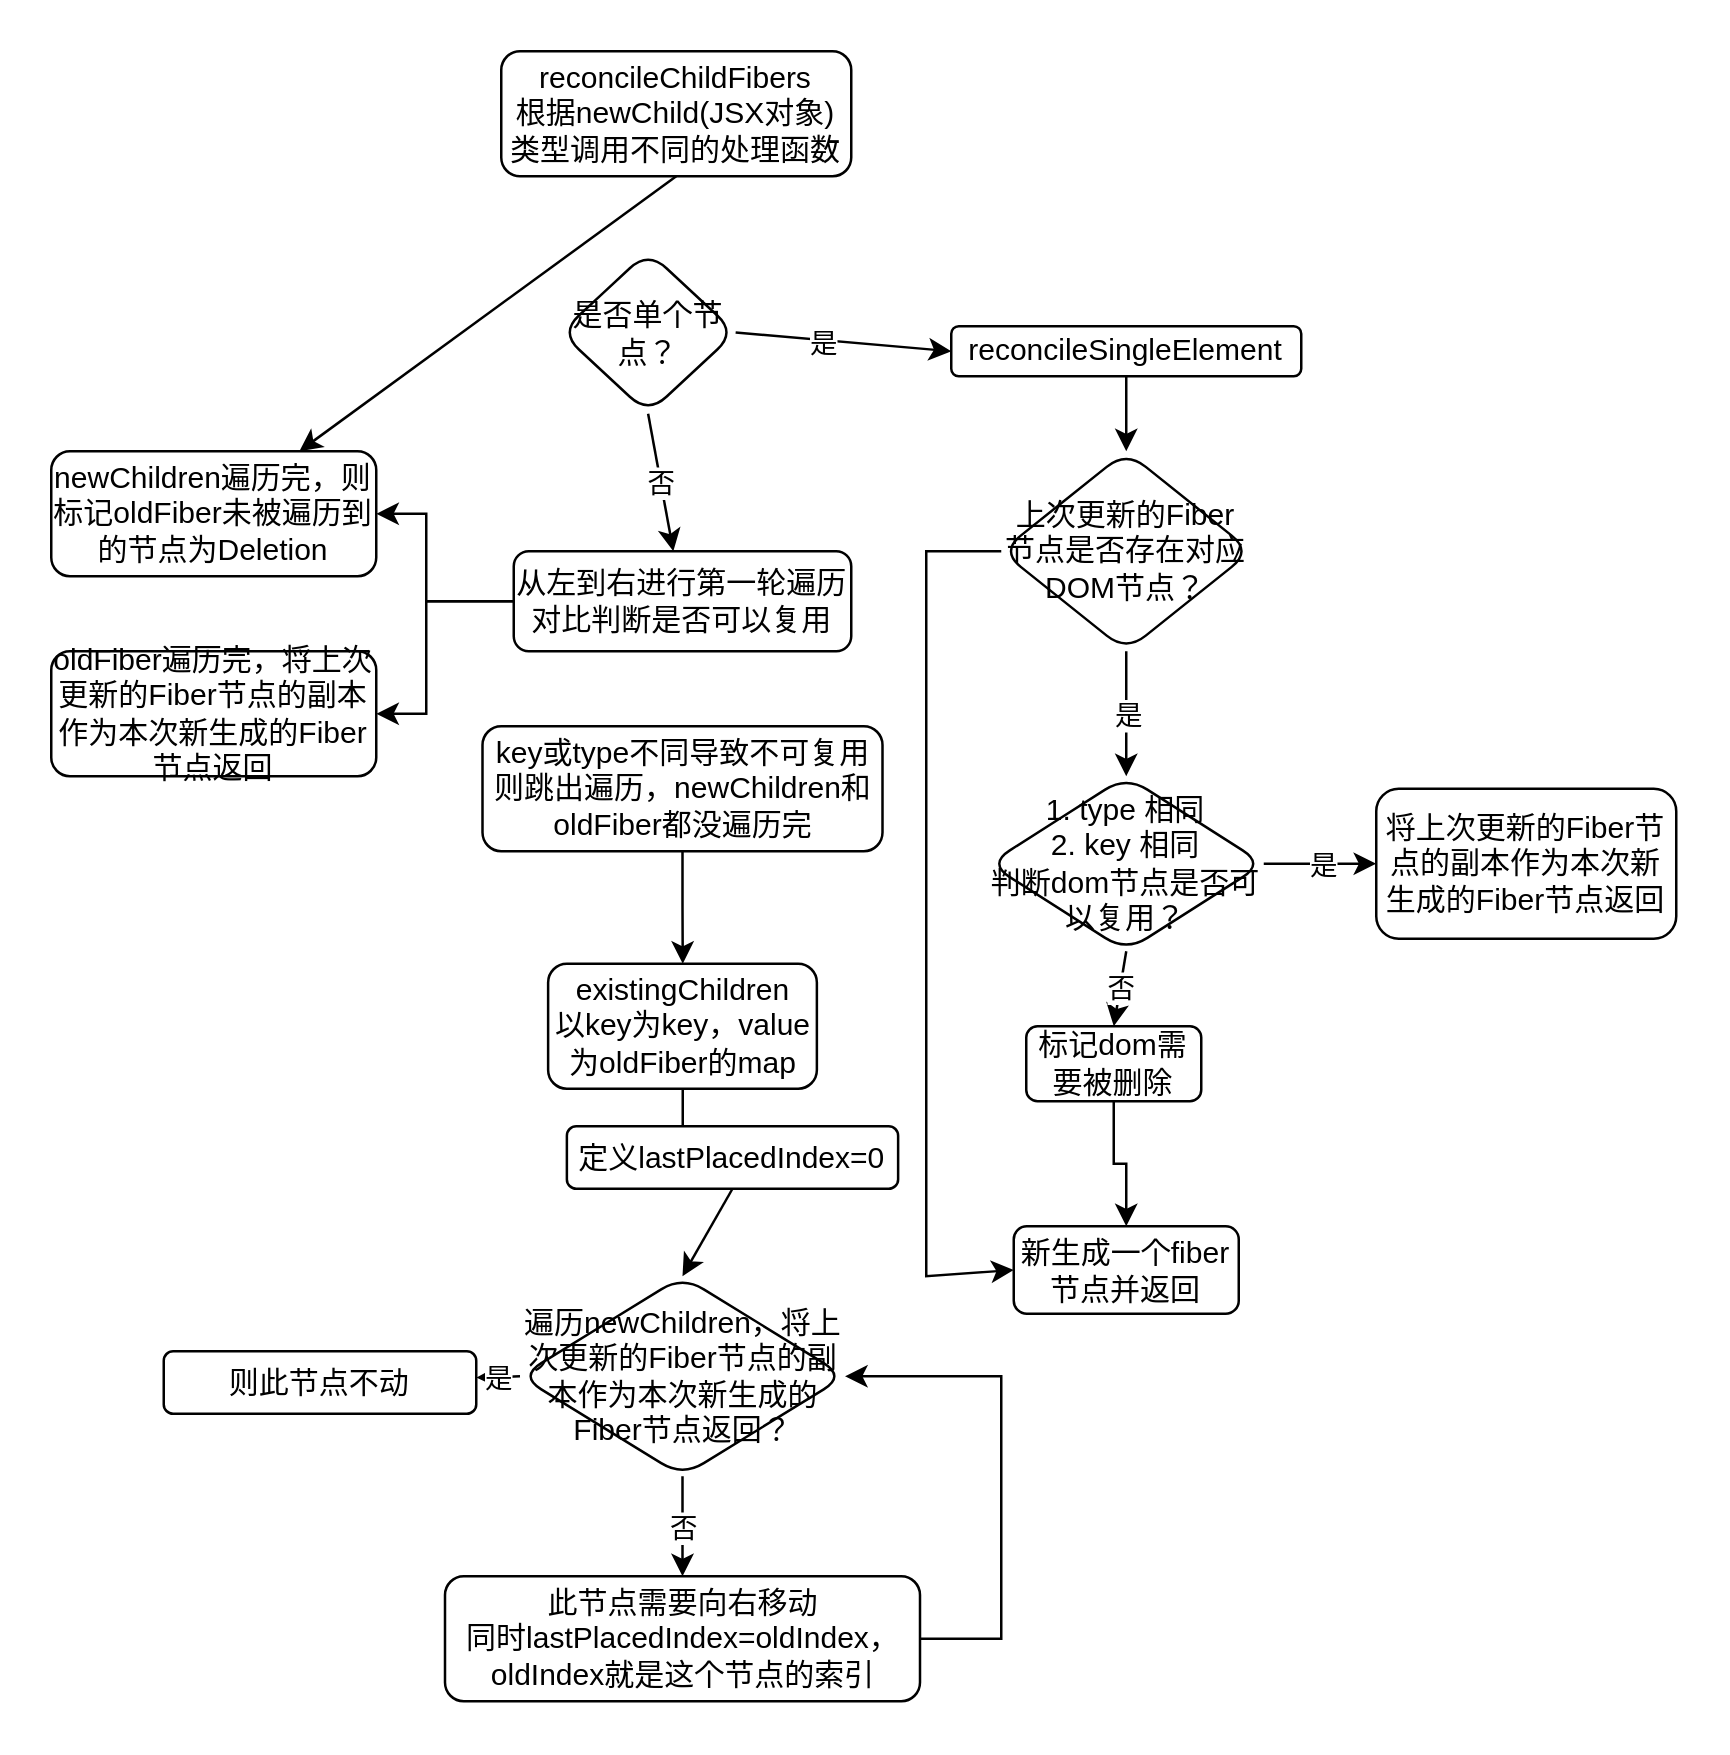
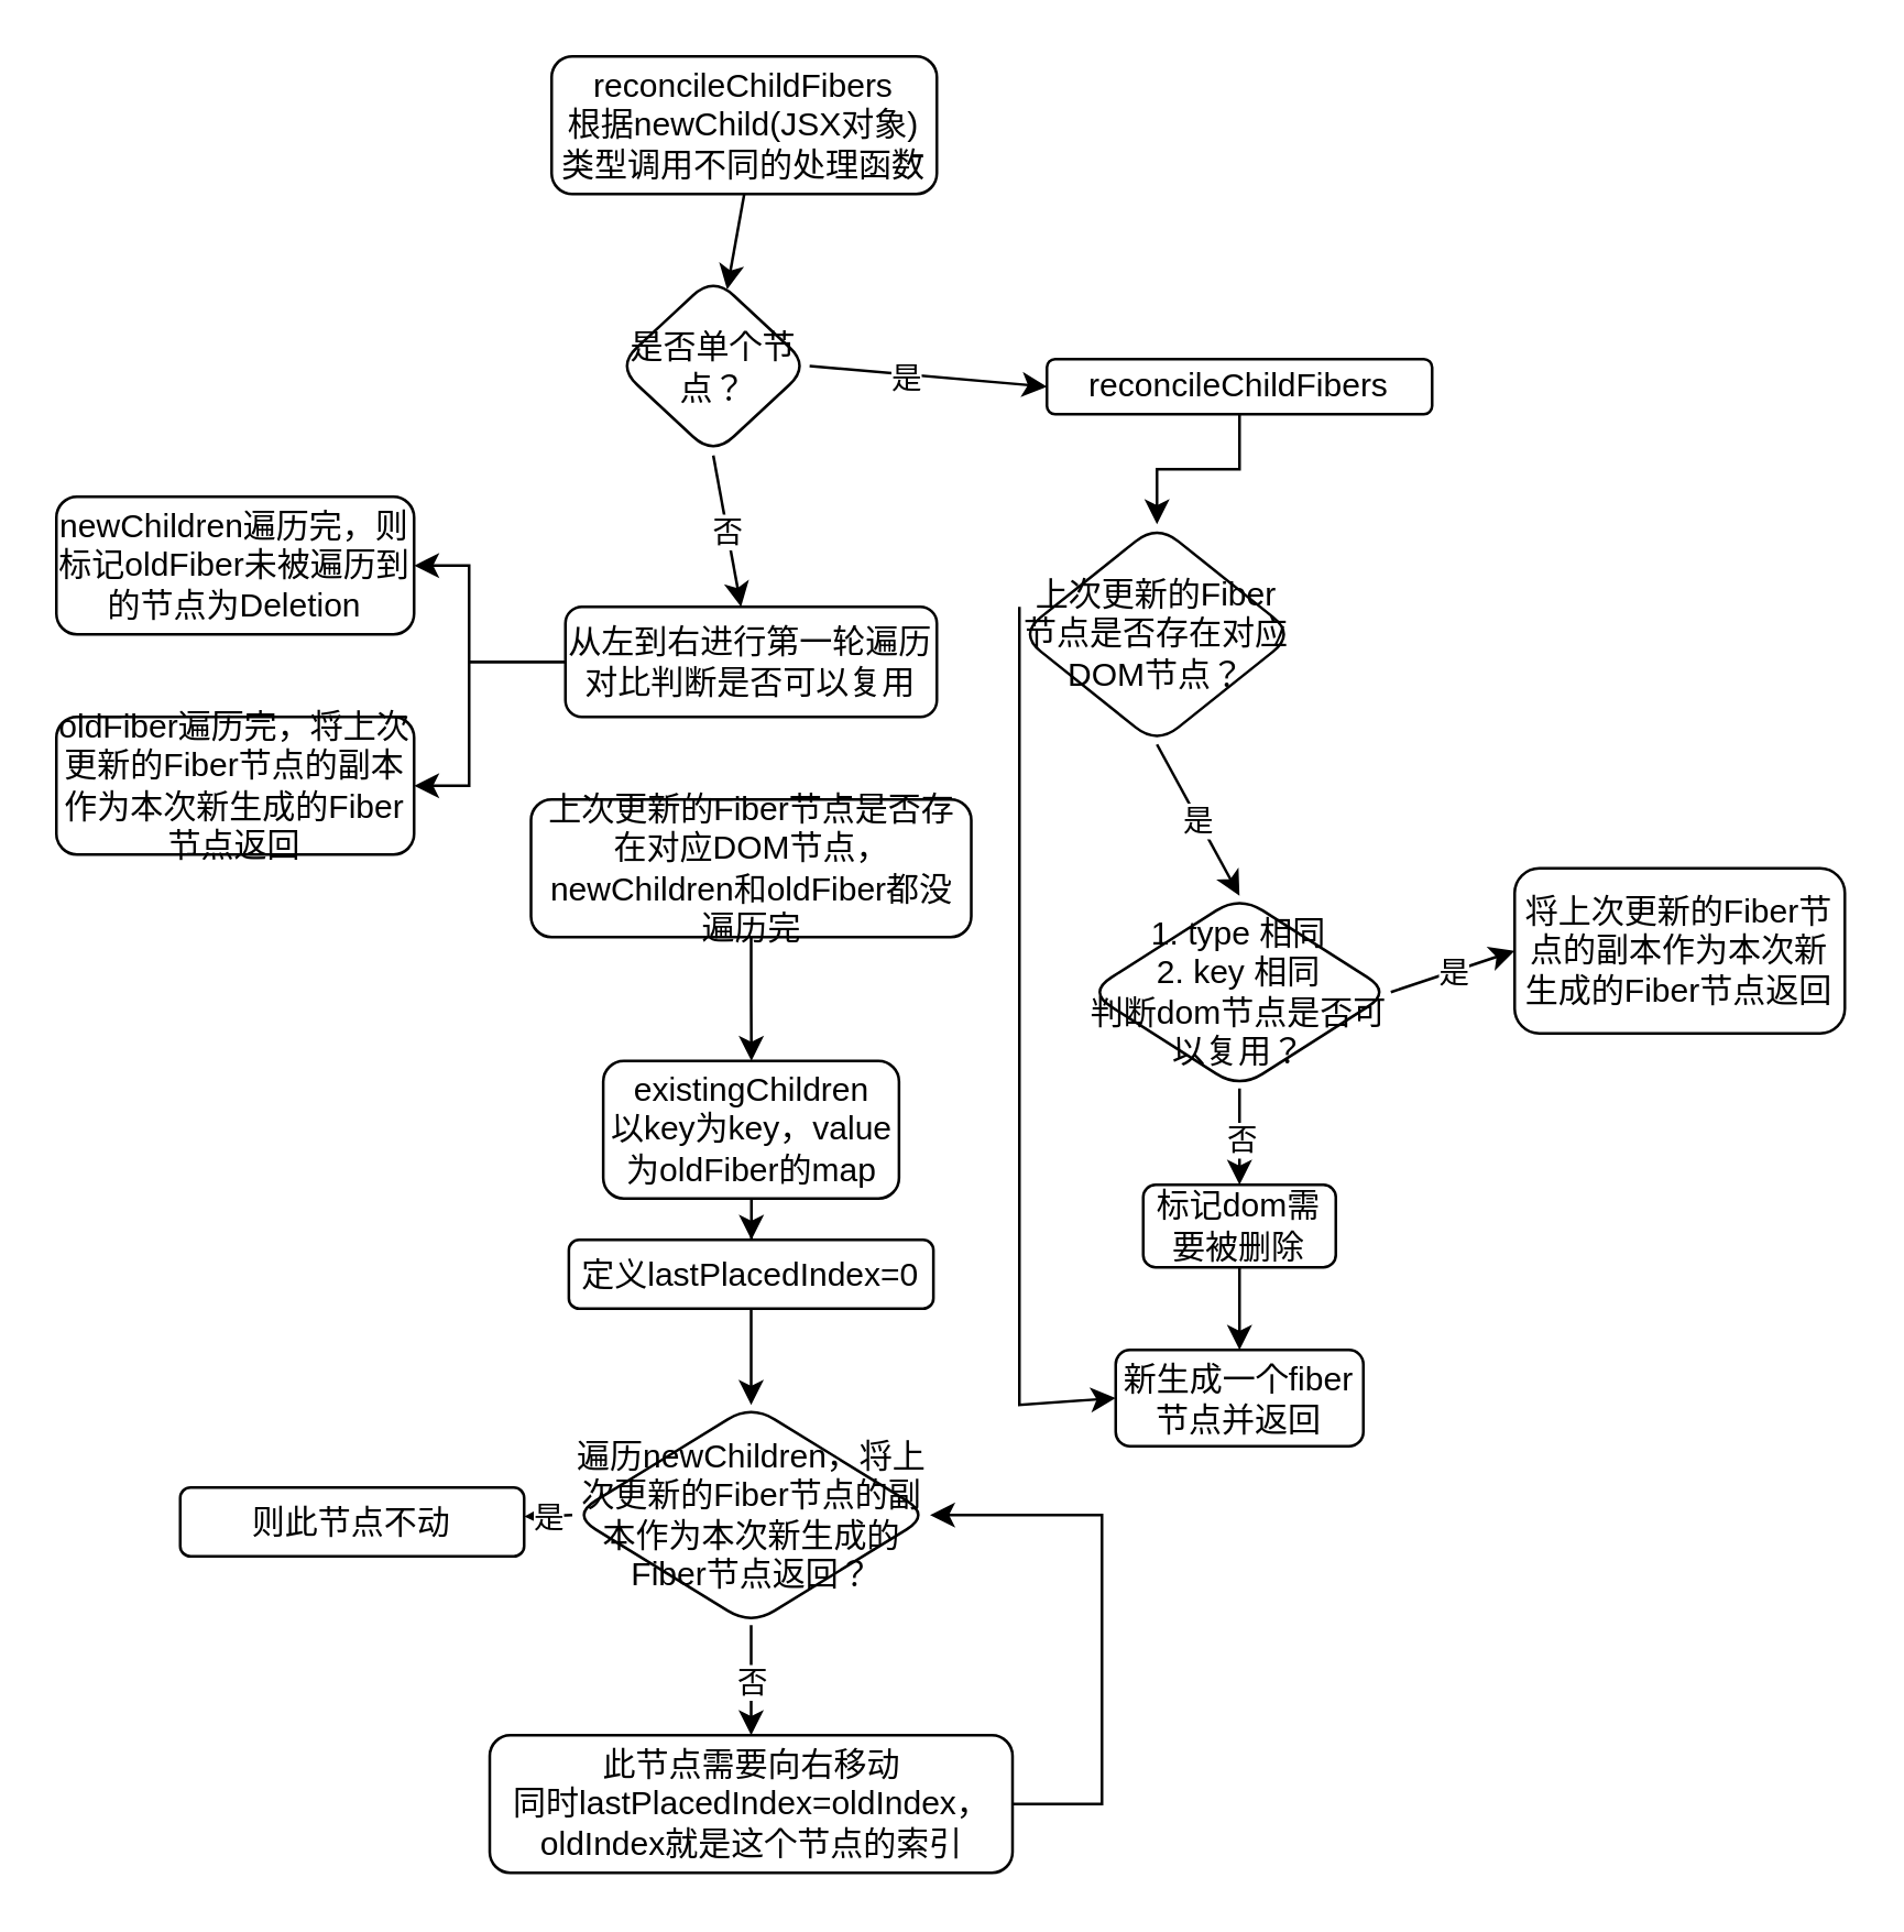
  <mxCell id="0" />
  <mxCell id="1" parent="0" />
  <mxCell id="2" value="reconcileChildFibers&lt;br&gt;根据newChild(JSX对象)类型调用不同的处理函数" style="rounded=1;whiteSpace=wrap;html=1;fontSize=12;glass=0;strokeWidth=1;shadow=0;" parent="1" vertex="1"><mxGeometry x="200" y="20" width="140" height="50" as="geometry" /></mxCell>
  <mxCell id="3" value="是否单个节点？" style="rhombus;whiteSpace=wrap;html=1;rounded=1;glass=0;strokeWidth=1;shadow=0;" vertex="1" parent="1"><mxGeometry x="223.75" y="100" width="70" height="65" as="geometry" /></mxCell>
- <mxCell id="4" value="" style="endArrow=classic;html=1;rounded=0;exitX=0.5;exitY=1;exitDx=0;exitDy=0;" edge="1" parent="1" source="2" target="27"><mxGeometry width="50" height="50" relative="1" as="geometry"><mxPoint x="260" y="220" as="sourcePoint" /><mxPoint x="310" y="170" as="targetPoint" /></mxGeometry></mxCell>
+ <mxCell id="4" value="" style="endArrow=classic;html=1;rounded=0;exitX=0.5;exitY=1;exitDx=0;exitDy=0;" edge="1" parent="1" source="2" target="3"><mxGeometry width="50" height="50" relative="1" as="geometry"><mxPoint x="260" y="220" as="sourcePoint" /><mxPoint x="310" y="170" as="targetPoint" /></mxGeometry></mxCell>
  <mxCell id="5" value="" style="endArrow=classic;html=1;rounded=0;exitX=1;exitY=0.5;exitDx=0;exitDy=0;entryX=0;entryY=0.5;entryDx=0;entryDy=0;" edge="1" parent="1" source="3" target="8"><mxGeometry relative="1" as="geometry"><mxPoint x="240" y="190" as="sourcePoint" /><mxPoint x="340" y="190" as="targetPoint" /></mxGeometry></mxCell>
  <mxCell id="6" value="是" style="edgeLabel;resizable=0;html=1;align=center;verticalAlign=middle;" connectable="0" vertex="1" parent="5"><mxGeometry relative="1" as="geometry"><mxPoint x="-8" as="offset" /></mxGeometry></mxCell>
  <mxCell id="7" value="" style="edgeStyle=orthogonalEdgeStyle;rounded=0;orthogonalLoop=1;jettySize=auto;html=1;" edge="1" parent="1" source="8" target="12"><mxGeometry relative="1" as="geometry" /></mxCell>
- <mxCell id="8" value="reconcileSingleElement" style="rounded=1;whiteSpace=wrap;html=1;" vertex="1" parent="1"><mxGeometry x="380" y="130" width="140" height="20" as="geometry" /></mxCell>
+ <mxCell id="8" value="reconcileChildFibers" style="rounded=1;whiteSpace=wrap;html=1;" vertex="1" parent="1"><mxGeometry x="380" y="130" width="140" height="20" as="geometry" /></mxCell>
  <mxCell id="9" value="从左到右进行第一轮遍历对比判断是否可以复用" style="whiteSpace=wrap;html=1;rounded=1;glass=0;strokeWidth=1;shadow=0;" vertex="1" parent="1"><mxGeometry x="205" y="220" width="135" height="40" as="geometry" /></mxCell>
  <mxCell id="10" value="" style="endArrow=classic;html=1;rounded=0;exitX=0.5;exitY=1;exitDx=0;exitDy=0;" edge="1" parent="1" source="3" target="9"><mxGeometry relative="1" as="geometry"><mxPoint x="200" y="190" as="sourcePoint" /><mxPoint x="300" y="190" as="targetPoint" /></mxGeometry></mxCell>
  <mxCell id="11" value="否" style="edgeLabel;resizable=0;html=1;align=center;verticalAlign=middle;" connectable="0" vertex="1" parent="10"><mxGeometry relative="1" as="geometry" /></mxCell>
- <mxCell id="12" value="上次更新的Fiber节点是否存在对应DOM节点？" style="rhombus;whiteSpace=wrap;html=1;rounded=1;" vertex="1" parent="1"><mxGeometry x="400" y="180" width="100" height="80" as="geometry" /></mxCell>
+ <mxCell id="12" value="上次更新的Fiber节点是否存在对应DOM节点？" style="rhombus;whiteSpace=wrap;html=1;rounded=1;" vertex="1" parent="1"><mxGeometry x="370" y="190" width="100" height="80" as="geometry" /></mxCell>
  <mxCell id="13" value="" style="endArrow=classic;html=1;rounded=0;exitX=0.5;exitY=1;exitDx=0;exitDy=0;entryX=0.5;entryY=0;entryDx=0;entryDy=0;" edge="1" parent="1" source="12" target="15"><mxGeometry relative="1" as="geometry"><mxPoint x="404" y="300" as="sourcePoint" /><mxPoint x="504" y="300" as="targetPoint" /></mxGeometry></mxCell>
  <mxCell id="14" value="是" style="edgeLabel;resizable=0;html=1;align=center;verticalAlign=middle;" connectable="0" vertex="1" parent="13"><mxGeometry relative="1" as="geometry" /></mxCell>
- <mxCell id="15" value="1. type 相同&lt;br&gt;2. key 相同&lt;br&gt;判断dom节点是否可以复用？" style="rhombus;whiteSpace=wrap;html=1;rounded=1;" vertex="1" parent="1"><mxGeometry x="395" y="310" width="110" height="70" as="geometry" /></mxCell>
+ <mxCell id="15" value="1. type 相同&lt;br&gt;2. key 相同&lt;br&gt;判断dom节点是否可以复用？" style="rhombus;whiteSpace=wrap;html=1;rounded=1;" vertex="1" parent="1"><mxGeometry x="395" y="325" width="110" height="70" as="geometry" /></mxCell>
  <mxCell id="16" value="" style="endArrow=classic;html=1;rounded=0;exitX=0.5;exitY=1;exitDx=0;exitDy=0;entryX=0.5;entryY=0;entryDx=0;entryDy=0;" edge="1" parent="1" source="15" target="22"><mxGeometry relative="1" as="geometry"><mxPoint x="420" y="280" as="sourcePoint" /><mxPoint x="450" y="450" as="targetPoint" /></mxGeometry></mxCell>
  <mxCell id="17" value="否" style="edgeLabel;resizable=0;html=1;align=center;verticalAlign=middle;" connectable="0" vertex="1" parent="16"><mxGeometry relative="1" as="geometry" /></mxCell>
  <mxCell id="18" value="" style="endArrow=classic;html=1;rounded=0;exitX=1;exitY=0.5;exitDx=0;exitDy=0;entryX=0;entryY=0.5;entryDx=0;entryDy=0;" edge="1" parent="1" source="15" target="20"><mxGeometry relative="1" as="geometry"><mxPoint x="420" y="280" as="sourcePoint" /><mxPoint x="570" y="345" as="targetPoint" /></mxGeometry></mxCell>
  <mxCell id="19" value="是" style="edgeLabel;resizable=0;html=1;align=center;verticalAlign=middle;" connectable="0" vertex="1" parent="18"><mxGeometry relative="1" as="geometry" /></mxCell>
  <mxCell id="20" value="将上次更新的Fiber节点的副本作为本次新生成的Fiber节点返回" style="rounded=1;whiteSpace=wrap;html=1;" vertex="1" parent="1"><mxGeometry x="550" y="315" width="120" height="60" as="geometry" /></mxCell>
  <mxCell id="21" value="" style="edgeStyle=orthogonalEdgeStyle;rounded=0;orthogonalLoop=1;jettySize=auto;html=1;" edge="1" parent="1" source="22" target="23"><mxGeometry relative="1" as="geometry" /></mxCell>
- <mxCell id="22" value="标记dom需要被删除" style="rounded=1;whiteSpace=wrap;html=1;" vertex="1" parent="1"><mxGeometry x="410" y="410" width="70" height="30" as="geometry" /></mxCell>
+ <mxCell id="22" value="标记dom需要被删除" style="rounded=1;whiteSpace=wrap;html=1;" vertex="1" parent="1"><mxGeometry x="415" y="430" width="70" height="30" as="geometry" /></mxCell>
  <mxCell id="23" value="新生成一个fiber节点并返回" style="whiteSpace=wrap;html=1;rounded=1;" vertex="1" parent="1"><mxGeometry x="405" y="490" width="90" height="35" as="geometry" /></mxCell>
  <mxCell id="24" value="" style="endArrow=classic;html=1;rounded=0;exitX=0;exitY=0.5;exitDx=0;exitDy=0;entryX=0;entryY=0.5;entryDx=0;entryDy=0;" edge="1" parent="1" source="12" target="23"><mxGeometry width="50" height="50" relative="1" as="geometry"><mxPoint x="440" y="380" as="sourcePoint" /><mxPoint x="490" y="330" as="targetPoint" /><Array as="points"><mxPoint x="370" y="220" /><mxPoint x="370" y="510" /></Array></mxGeometry></mxCell>
  <mxCell id="25" value="" style="edgeStyle=orthogonalEdgeStyle;rounded=0;orthogonalLoop=1;jettySize=auto;html=1;" edge="1" parent="1" source="26" target="32"><mxGeometry relative="1" as="geometry" /></mxCell>
- <mxCell id="26" value="key或type不同导致不可复用则跳出遍历，newChildren和oldFiber都没遍历完" style="whiteSpace=wrap;html=1;rounded=1;glass=0;strokeWidth=1;shadow=0;" vertex="1" parent="1"><mxGeometry x="192.5" y="290" width="160" height="50" as="geometry" /></mxCell>
+ <mxCell id="26" value="上次更新的Fiber节点是否存在对应DOM节点，newChildren和oldFiber都没遍历完" style="whiteSpace=wrap;html=1;rounded=1;glass=0;strokeWidth=1;shadow=0;" vertex="1" parent="1"><mxGeometry x="192.5" y="290" width="160" height="50" as="geometry" /></mxCell>
  <mxCell id="27" value="newChildren遍历完，则标记oldFiber未被遍历到的节点为Deletion" style="whiteSpace=wrap;html=1;rounded=1;glass=0;strokeWidth=1;shadow=0;" vertex="1" parent="1"><mxGeometry x="20" y="180" width="130" height="50" as="geometry" /></mxCell>
  <mxCell id="28" value="oldFiber遍历完，将上次更新的Fiber节点的副本作为本次新生成的Fiber节点返回" style="rounded=1;whiteSpace=wrap;html=1;" vertex="1" parent="1"><mxGeometry x="20" y="260" width="130" height="50" as="geometry" /></mxCell>
  <mxCell id="29" value="" style="endArrow=classic;html=1;rounded=0;exitX=0;exitY=0.5;exitDx=0;exitDy=0;entryX=1;entryY=0.5;entryDx=0;entryDy=0;" edge="1" parent="1" source="9" target="28"><mxGeometry width="50" height="50" relative="1" as="geometry"><mxPoint x="210" y="180" as="sourcePoint" /><mxPoint x="260" y="130" as="targetPoint" /><Array as="points"><mxPoint x="170" y="240" /><mxPoint x="170" y="285" /></Array></mxGeometry></mxCell>
  <mxCell id="30" value="" style="endArrow=classic;html=1;rounded=0;exitX=0;exitY=0.5;exitDx=0;exitDy=0;entryX=1;entryY=0.5;entryDx=0;entryDy=0;" edge="1" parent="1" source="9" target="27"><mxGeometry width="50" height="50" relative="1" as="geometry"><mxPoint x="210" y="180" as="sourcePoint" /><mxPoint x="260" y="130" as="targetPoint" /><Array as="points"><mxPoint x="170" y="240" /><mxPoint x="170" y="205" /></Array></mxGeometry></mxCell>
  <mxCell id="31" value="" style="edgeStyle=orthogonalEdgeStyle;rounded=0;orthogonalLoop=1;jettySize=auto;html=1;" edge="1" parent="1" source="32" target="34"><mxGeometry relative="1" as="geometry" /></mxCell>
  <mxCell id="32" value="existingChildren&lt;br&gt;以key为key，value为oldFiber的map" style="whiteSpace=wrap;html=1;rounded=1;glass=0;strokeWidth=1;shadow=0;" vertex="1" parent="1"><mxGeometry x="218.75" y="385" width="107.5" height="50" as="geometry" /></mxCell>
  <mxCell id="33" value="遍历newChildren，将上次更新的Fiber节点的副本作为本次新生成的Fiber节点返回？" style="rhombus;whiteSpace=wrap;html=1;rounded=1;glass=0;strokeWidth=1;shadow=0;" vertex="1" parent="1"><mxGeometry x="207.5" y="510" width="130" height="80" as="geometry" /></mxCell>
- <mxCell id="34" value="定义lastPlacedIndex=0" style="whiteSpace=wrap;html=1;rounded=1;glass=0;strokeWidth=1;shadow=0;" vertex="1" parent="1"><mxGeometry x="226.25" y="450" width="132.5" height="25" as="geometry" /></mxCell>
+ <mxCell id="34" value="定义lastPlacedIndex=0" style="whiteSpace=wrap;html=1;rounded=1;glass=0;strokeWidth=1;shadow=0;" vertex="1" parent="1"><mxGeometry x="206.25" y="450" width="132.5" height="25" as="geometry" /></mxCell>
  <mxCell id="35" value="" style="endArrow=classic;html=1;rounded=0;exitX=0.5;exitY=1;exitDx=0;exitDy=0;entryX=0.5;entryY=0;entryDx=0;entryDy=0;" edge="1" parent="1" source="34" target="33"><mxGeometry width="50" height="50" relative="1" as="geometry"><mxPoint x="170" y="490" as="sourcePoint" /><mxPoint x="220" y="440" as="targetPoint" /></mxGeometry></mxCell>
  <mxCell id="36" value="" style="endArrow=classic;html=1;rounded=0;exitX=0;exitY=0.5;exitDx=0;exitDy=0;" edge="1" parent="1" source="33" target="38"><mxGeometry relative="1" as="geometry"><mxPoint x="30" y="580" as="sourcePoint" /><mxPoint x="140" y="550" as="targetPoint" /></mxGeometry></mxCell>
  <mxCell id="37" value="是" style="edgeLabel;resizable=0;html=1;align=center;verticalAlign=middle;" connectable="0" vertex="1" parent="36"><mxGeometry relative="1" as="geometry" /></mxCell>
  <mxCell id="38" value="则此节点不动" style="rounded=1;whiteSpace=wrap;html=1;" vertex="1" parent="1"><mxGeometry x="65" y="540" width="125" height="25" as="geometry" /></mxCell>
  <mxCell id="39" value="此节点需要向右移动&lt;br&gt;同时lastPlacedIndex=oldIndex，oldIndex就是这个节点的索引" style="whiteSpace=wrap;html=1;rounded=1;glass=0;strokeWidth=1;shadow=0;" vertex="1" parent="1"><mxGeometry x="177.5" y="630" width="190" height="50" as="geometry" /></mxCell>
  <mxCell id="40" value="" style="endArrow=classic;html=1;rounded=0;exitX=0.5;exitY=1;exitDx=0;exitDy=0;entryX=0.5;entryY=0;entryDx=0;entryDy=0;" edge="1" parent="1" source="33" target="39"><mxGeometry relative="1" as="geometry"><mxPoint x="150" y="560" as="sourcePoint" /><mxPoint x="250" y="560" as="targetPoint" /></mxGeometry></mxCell>
  <mxCell id="41" value="否" style="edgeLabel;resizable=0;html=1;align=center;verticalAlign=middle;" connectable="0" vertex="1" parent="40"><mxGeometry relative="1" as="geometry" /></mxCell>
  <mxCell id="42" value="" style="endArrow=classic;html=1;rounded=0;exitX=1;exitY=0.5;exitDx=0;exitDy=0;entryX=1;entryY=0.5;entryDx=0;entryDy=0;" edge="1" parent="1" source="39" target="33"><mxGeometry width="50" height="50" relative="1" as="geometry"><mxPoint x="170" y="560" as="sourcePoint" /><mxPoint x="220" y="510" as="targetPoint" /><Array as="points"><mxPoint x="400" y="655" /><mxPoint x="400" y="550" /></Array></mxGeometry></mxCell>
